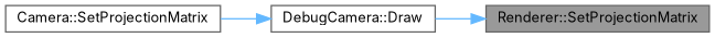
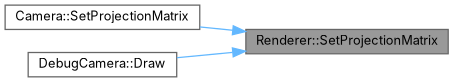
  digraph {
    fontname=Inter
    rankdir=RL
    node [color=grey40 fillcolor=white fontname=Inter fontsize=10 shape=box style=filled]
    edge [color=steelblue1 dir=back fontname=Inter fontsize=10 labelfontname=Helvetica labelfontsize=10 style=solid]
    n1 [color=gray40 fillcolor=grey60 fontcolor=black height=0.2 label="Renderer::SetProjectionMatrix" width=0.4]
    n2 [height=0.2 label="Camera::SetProjectionMatrix" width=0.4]
    n3 [height=0.2 label="DebugCamera::Draw" width=0.4]
-   n3 -> n2
+   n1 -> n2
    n1 -> n3
  }
